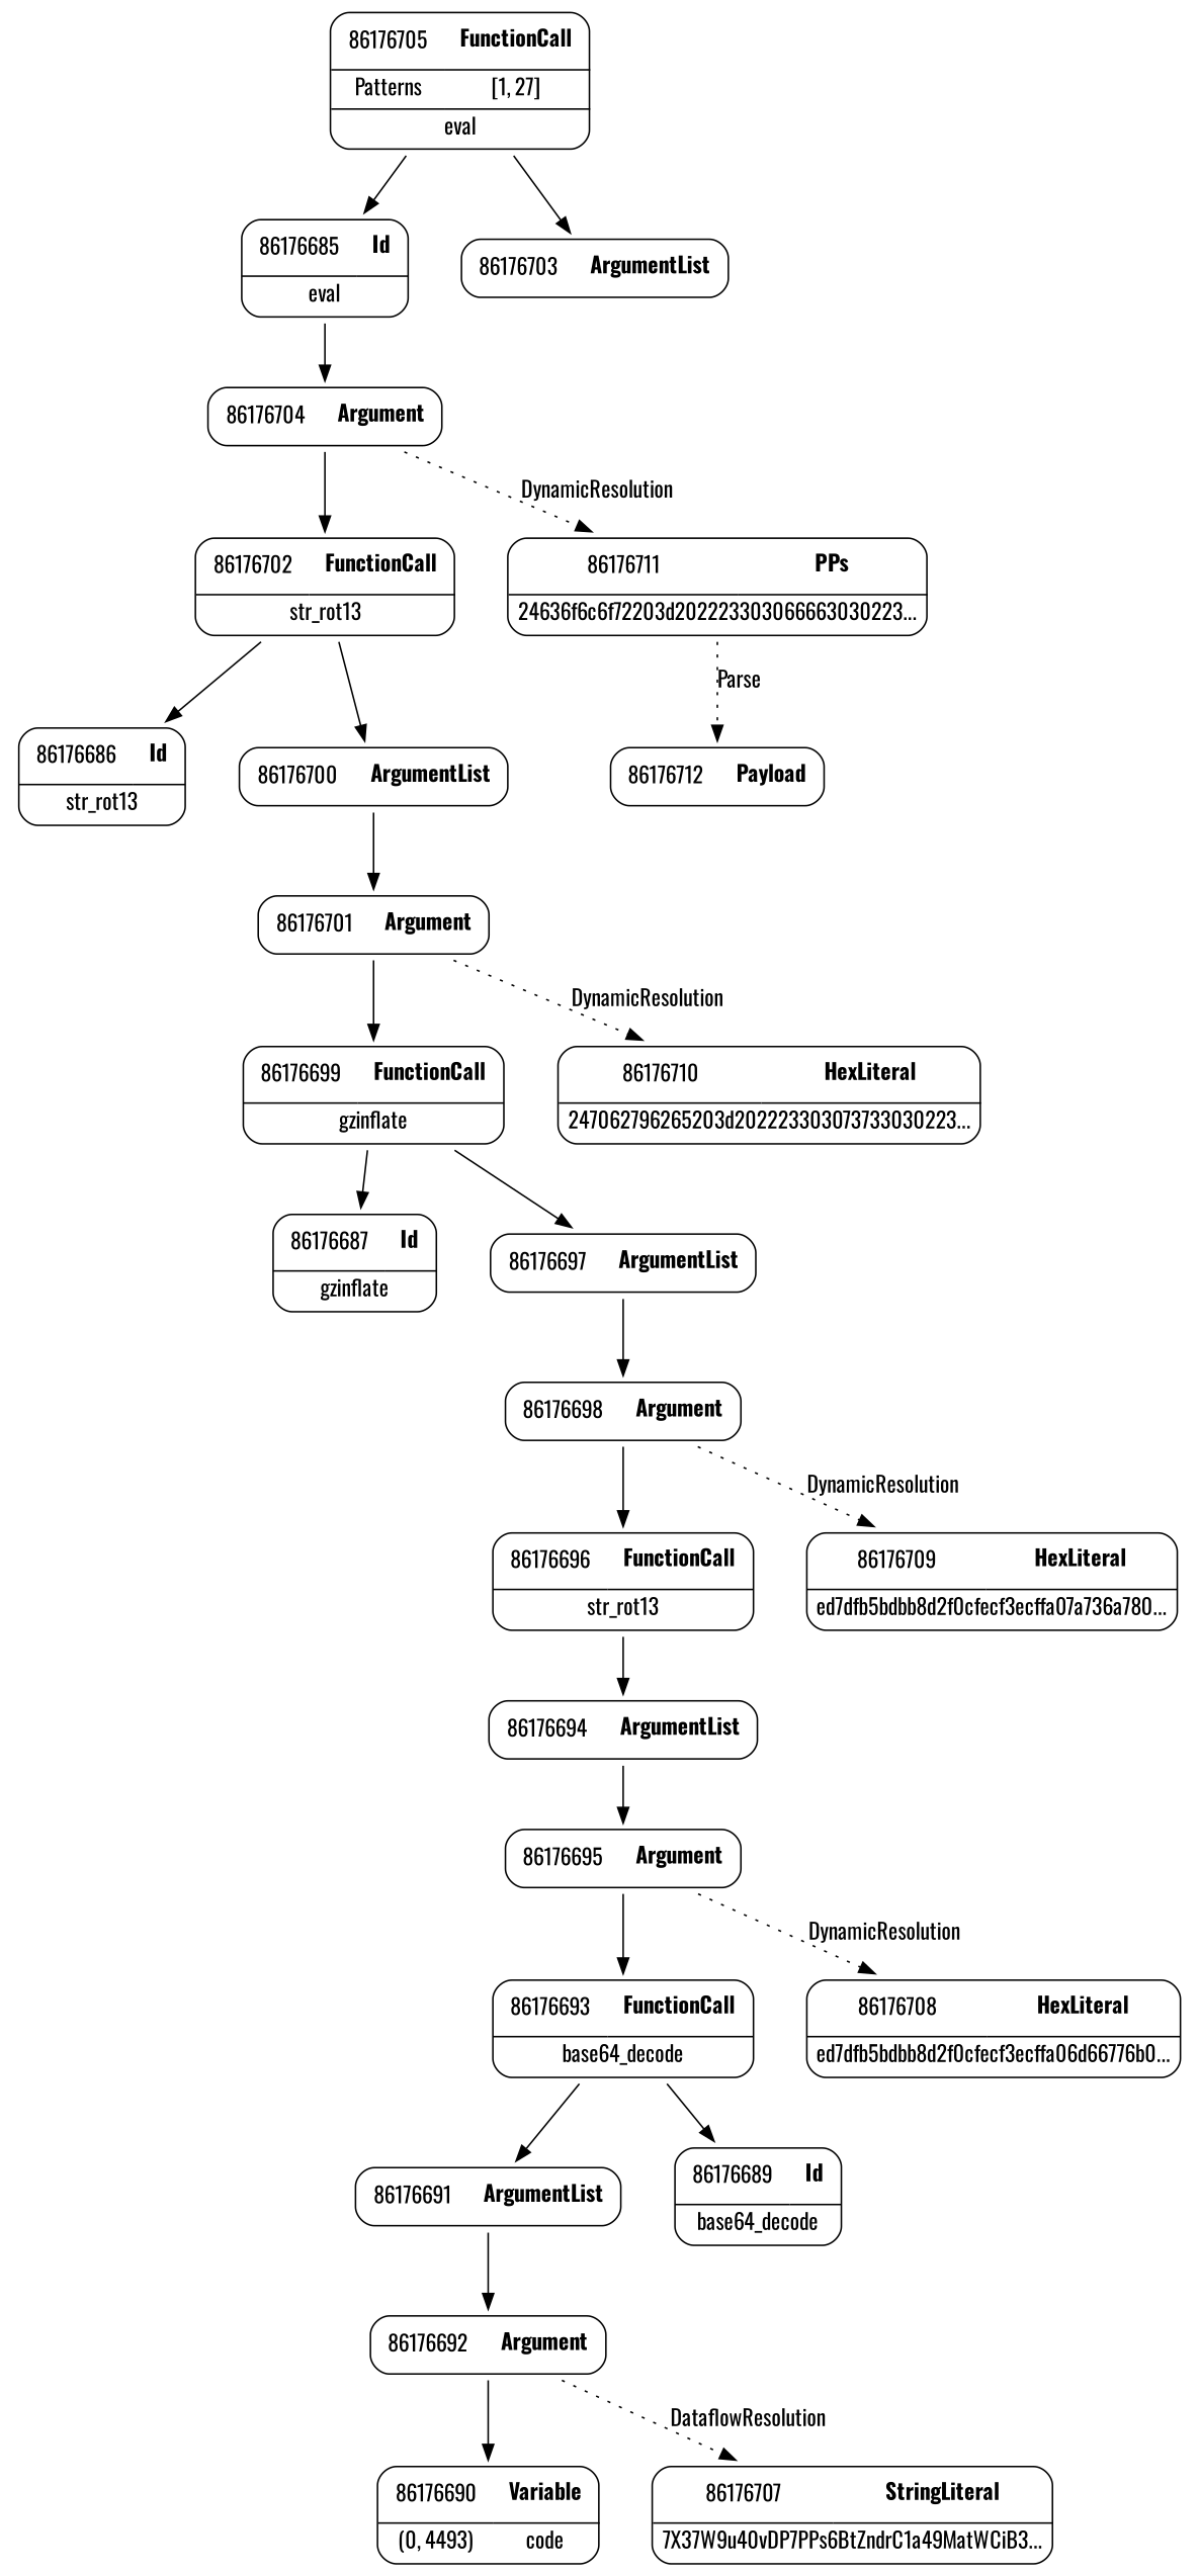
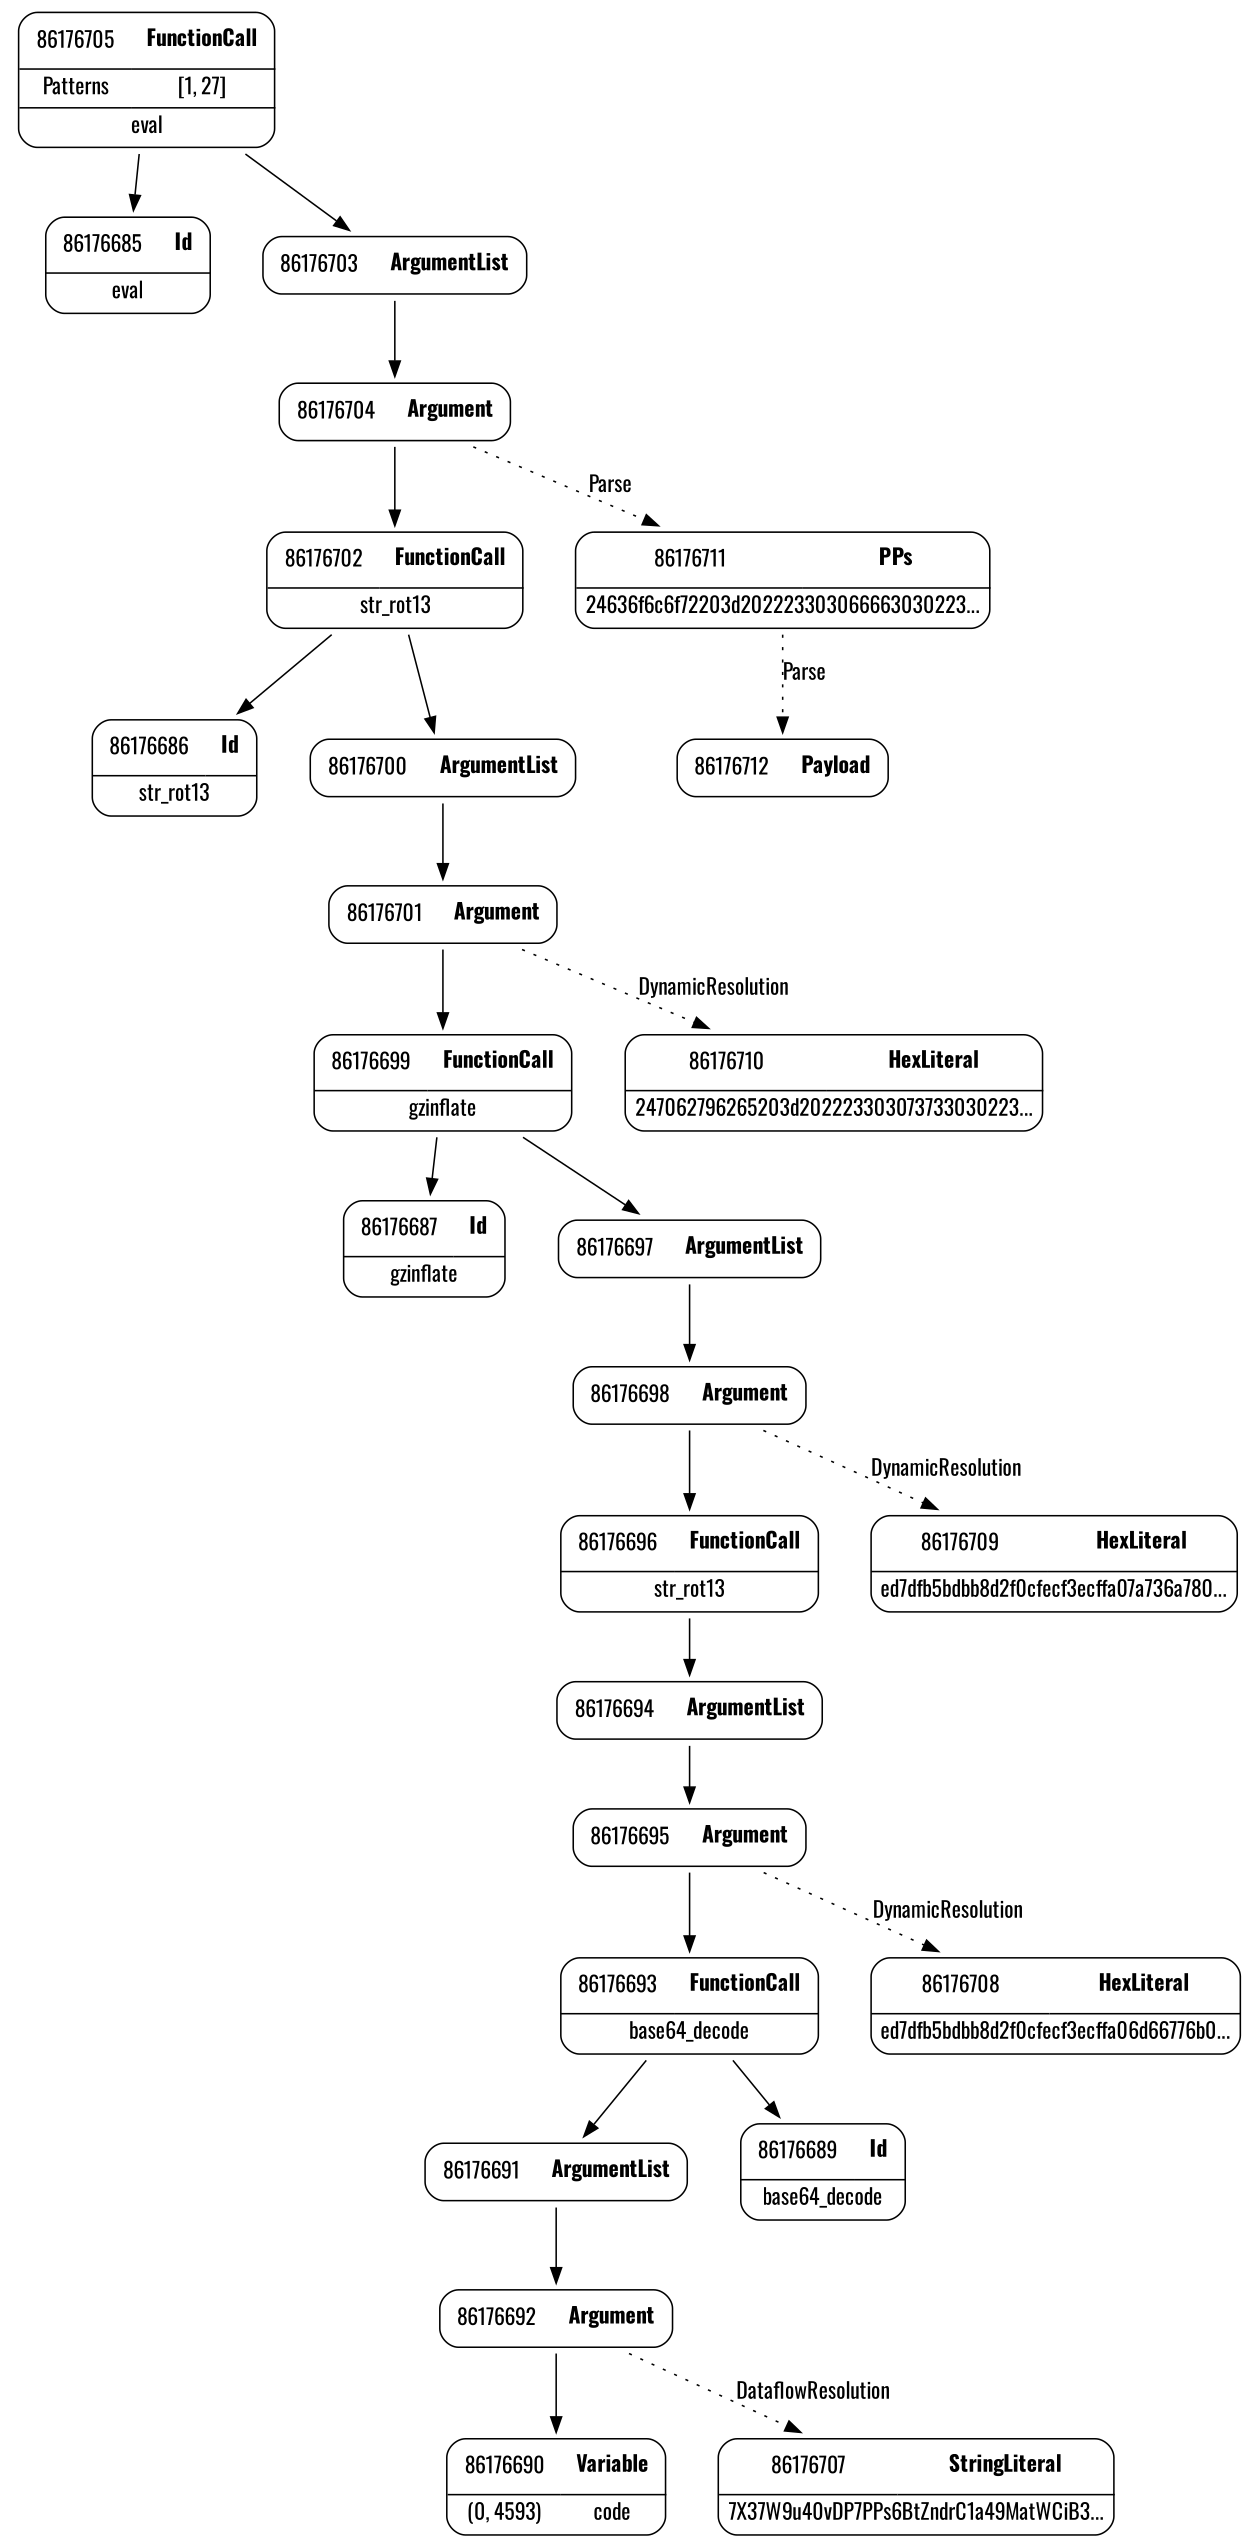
  digraph {
    fontname=Oswald
    node [fontname=Oswald shape=none]
    edge [fontname=Oswald weight=2]
    n1 [label=<<TABLE border='1' cellspacing='0' cellpadding='10' style='rounded' ><TR><TD border='0'>86176686</TD><TD border='0'><B>Id</B></TD></TR><HR/><TR><TD border='0' cellpadding='5' colspan='2'>str_rot13</TD></TR></TABLE>>]
    n2 [label=<<TABLE border='1' cellspacing='0' cellpadding='10' style='rounded' ><TR><TD border='0'>86176687</TD><TD border='0'><B>Id</B></TD></TR><HR/><TR><TD border='0' cellpadding='5' colspan='2'>gzinflate</TD></TR></TABLE>>]
    n3 [label=<<TABLE border='1' cellspacing='0' cellpadding='10' style='rounded' ><TR><TD border='0'>86176685</TD><TD border='0'><B>Id</B></TD></TR><HR/><TR><TD border='0' cellpadding='5' colspan='2'>eval</TD></TR></TABLE>>]
-   n4 [label=<<TABLE border='1' cellspacing='0' cellpadding='10' style='rounded' ><TR><TD border='0'>86176690</TD><TD border='0'><B>Variable</B></TD></TR><HR/><TR><TD border='0' cellpadding='5'>(0, 4493)</TD><TD border='0' cellpadding='5'>code</TD></TR></TABLE>>]
+   n4 [label=<<TABLE border='1' cellspacing='0' cellpadding='10' style='rounded' ><TR><TD border='0'>86176690</TD><TD border='0'><B>Variable</B></TD></TR><HR/><TR><TD border='0' cellpadding='5'>(0, 4593)</TD><TD border='0' cellpadding='5'>code</TD></TR></TABLE>>]
    n5 [label=<<TABLE border='1' cellspacing='0' cellpadding='10' style='rounded' ><TR><TD border='0'>86176691</TD><TD border='0'><B>ArgumentList</B></TD></TR></TABLE>>]
    n6 [label=<<TABLE border='1' cellspacing='0' cellpadding='10' style='rounded' ><TR><TD border='0'>86176692</TD><TD border='0'><B>Argument</B></TD></TR></TABLE>>]
    n7 [label=<<TABLE border='1' cellspacing='0' cellpadding='10' style='rounded' ><TR><TD border='0'>86176707</TD><TD border='0'><B>StringLiteral</B></TD></TR><HR/><TR><TD border='0' cellpadding='5' colspan='2'>7X37W9u40vDP7PPs6BtZndrC1a49MatWCiB3...</TD></TR></TABLE>>]
    n8 [label=<<TABLE border='1' cellspacing='0' cellpadding='10' style='rounded' ><TR><TD border='0'>86176689</TD><TD border='0'><B>Id</B></TD></TR><HR/><TR><TD border='0' cellpadding='5' colspan='2'>base64_decode</TD></TR></TABLE>>]
    n9 [label=<<TABLE border='1' cellspacing='0' cellpadding='10' style='rounded' ><TR><TD border='0'>86176694</TD><TD border='0'><B>ArgumentList</B></TD></TR></TABLE>>]
    n10 [label=<<TABLE border='1' cellspacing='0' cellpadding='10' style='rounded' ><TR><TD border='0'>86176695</TD><TD border='0'><B>Argument</B></TD></TR></TABLE>>]
    n11 [label=<<TABLE border='1' cellspacing='0' cellpadding='10' style='rounded' ><TR><TD border='0'>86176693</TD><TD border='0'><B>FunctionCall</B></TD></TR><HR/><TR><TD border='0' cellpadding='5' colspan='2'>base64_decode</TD></TR></TABLE>>]
    n12 [label=<<TABLE border='1' cellspacing='0' cellpadding='10' style='rounded' ><TR><TD border='0'>86176708</TD><TD border='0'><B>HexLiteral</B></TD></TR><HR/><TR><TD border='0' cellpadding='5' colspan='2'>ed7dfb5bdbb8d2f0cfecf3ecffa06d66776b0...</TD></TR></TABLE>>]
    n13 [label=<<TABLE border='1' cellspacing='0' cellpadding='10' style='rounded' ><TR><TD border='0'>86176698</TD><TD border='0'><B>Argument</B></TD></TR></TABLE>>]
    n14 [label=<<TABLE border='1' cellspacing='0' cellpadding='10' style='rounded' ><TR><TD border='0'>86176696</TD><TD border='0'><B>FunctionCall</B></TD></TR><HR/><TR><TD border='0' cellpadding='5' colspan='2'>str_rot13</TD></TR></TABLE>>]
    n15 [label=<<TABLE border='1' cellspacing='0' cellpadding='10' style='rounded' ><TR><TD border='0'>86176709</TD><TD border='0'><B>HexLiteral</B></TD></TR><HR/><TR><TD border='0' cellpadding='5' colspan='2'>ed7dfb5bdbb8d2f0cfecf3ecffa07a736a780...</TD></TR></TABLE>>]
    n16 [label=<<TABLE border='1' cellspacing='0' cellpadding='10' style='rounded' ><TR><TD border='0'>86176699</TD><TD border='0'><B>FunctionCall</B></TD></TR><HR/><TR><TD border='0' cellpadding='5' colspan='2'>gzinflate</TD></TR></TABLE>>]
    n17 [label=<<TABLE border='1' cellspacing='0' cellpadding='10' style='rounded' ><TR><TD border='0'>86176697</TD><TD border='0'><B>ArgumentList</B></TD></TR></TABLE>>]
    n18 [label=<<TABLE border='1' cellspacing='0' cellpadding='10' style='rounded' ><TR><TD border='0'>86176702</TD><TD border='0'><B>FunctionCall</B></TD></TR><HR/><TR><TD border='0' cellpadding='5' colspan='2'>str_rot13</TD></TR></TABLE>>]
    n19 [label=<<TABLE border='1' cellspacing='0' cellpadding='10' style='rounded' ><TR><TD border='0'>86176700</TD><TD border='0'><B>ArgumentList</B></TD></TR></TABLE>>]
    n20 [label=<<TABLE border='1' cellspacing='0' cellpadding='10' style='rounded' ><TR><TD border='0'>86176701</TD><TD border='0'><B>Argument</B></TD></TR></TABLE>>]
    n21 [label=<<TABLE border='1' cellspacing='0' cellpadding='10' style='rounded' ><TR><TD border='0'>86176710</TD><TD border='0'><B>HexLiteral</B></TD></TR><HR/><TR><TD border='0' cellpadding='5' colspan='2'>247062796265203d202223303073733030223...</TD></TR></TABLE>>]
    n22 [label=<<TABLE border='1' cellspacing='0' cellpadding='10' style='rounded' ><TR><TD border='0'>86176703</TD><TD border='0'><B>ArgumentList</B></TD></TR></TABLE>>]
    n23 [label=<<TABLE border='1' cellspacing='0' cellpadding='10' style='rounded' ><TR><TD border='0'>86176704</TD><TD border='0'><B>Argument</B></TD></TR></TABLE>>]
    n24 [label=<<TABLE border='1' cellspacing='0' cellpadding='10' style='rounded' ><TR><TD border='0'>86176711</TD><TD border='0'><B>PPs</B></TD></TR><HR/><TR><TD border='0' cellpadding='5' colspan='2'>24636f6c6f72203d202223303066663030223...</TD></TR></TABLE>>]
    n25 [label=<<TABLE border='1' cellspacing='0' cellpadding='10' style='rounded' ><TR><TD border='0'>86176712</TD><TD border='0'><B>Payload</B></TD></TR></TABLE>>]
    n26 [label=<<TABLE border='1' cellspacing='0' cellpadding='10' style='rounded' ><TR><TD border='0'>86176705</TD><TD border='0'><B>FunctionCall</B></TD></TR><HR/><TR><TD border='0' cellpadding='5'>Patterns</TD><TD border='0' cellpadding='5'>[1, 27]</TD></TR><HR/><TR><TD border='0' cellpadding='5' colspan='2'>eval</TD></TR></TABLE>>]
    n5 -> n6
    n6 -> n4
    n6 -> n7 [label=DataflowResolution style=dotted weight=""]
    n9 -> n10
    n10 -> n11
    n10 -> n12 [label=DynamicResolution style=dotted weight=""]
    n11 -> n5
    n11 -> n8
    n13 -> n14
    n13 -> n15 [label=DynamicResolution style=dotted weight=""]
    n14 -> n9
    n16 -> n2
    n16 -> n17
    n17 -> n13
    n18 -> n1
    n18 -> n19
    n19 -> n20
    n20 -> n16
    n20 -> n21 [label=DynamicResolution style=dotted weight=""]
-   n3 -> n23
+   n22 -> n23
    n23 -> n18
-   n23 -> n24 [label=DynamicResolution style=dotted weight=""]
+   n23 -> n24 [label=Parse style=dotted weight=""]
    n24 -> n25 [label=Parse style=dotted weight=""]
    n26 -> n3
    n26 -> n22
  }
